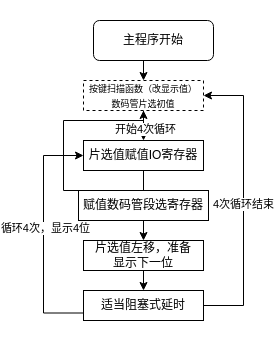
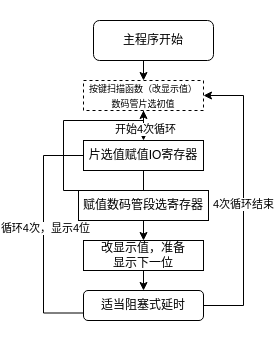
  <mxCell id="0" />
  <mxCell id="1" parent="0" />
  <mxCell id="2" style="edgeStyle=orthogonalEdgeStyle;rounded=0;orthogonalLoop=1;jettySize=auto;html=1;exitX=0.5;exitY=1;exitDx=0;exitDy=0;entryX=0.5;entryY=0;entryDx=0;entryDy=0;" parent="1" source="3" target="6" edge="1"><mxGeometry relative="1" as="geometry" /></mxCell>
  <mxCell id="3" value="主程序开始" style="rounded=1;whiteSpace=wrap;html=1;fontSize=12;glass=0;strokeWidth=1;shadow=0;" parent="1" vertex="1"><mxGeometry x="70" y="20" width="120" height="40" as="geometry" /></mxCell>
  <mxCell id="4" style="edgeStyle=orthogonalEdgeStyle;rounded=0;orthogonalLoop=1;jettySize=auto;html=1;exitX=0.5;exitY=1;exitDx=0;exitDy=0;entryX=0.5;entryY=0;entryDx=0;entryDy=0;" parent="1" source="6" edge="1"><mxGeometry relative="1" as="geometry"><mxPoint x="120" y="140" as="targetPoint" /></mxGeometry></mxCell>
  <mxCell id="5" value="开始4次循环" style="edgeLabel;html=1;align=center;verticalAlign=middle;resizable=0;points=[];" parent="4" vertex="1" connectable="0"><mxGeometry x="0.181" y="1" relative="1" as="geometry"><mxPoint as="offset" /></mxGeometry></mxCell>
  <mxCell id="6" value="&lt;font style=&quot;font-size: 9px;&quot;&gt;按键扫描函数（改显示值）&lt;/font&gt;&lt;div&gt;&lt;font style=&quot;font-size: 9px;&quot;&gt;数码管片选初值&lt;/font&gt;&lt;/div&gt;" style="rounded=0;whiteSpace=wrap;html=1;dashed=1;" parent="1" vertex="1"><mxGeometry x="60" y="80" width="120" height="30" as="geometry" /></mxCell>
  <mxCell id="7" style="edgeStyle=orthogonalEdgeStyle;rounded=0;orthogonalLoop=1;jettySize=auto;html=1;exitX=0.5;exitY=1;exitDx=0;exitDy=0;" parent="1" source="8" target="6" edge="1"><mxGeometry relative="1" as="geometry" /></mxCell>
  <mxCell id="8" value="片选值赋值IO寄存器" style="rounded=0;whiteSpace=wrap;html=1;" parent="1" vertex="1"><mxGeometry x="60" y="140" width="120" height="30" as="geometry" /></mxCell>
  <mxCell id="9" style="edgeStyle=orthogonalEdgeStyle;rounded=0;orthogonalLoop=1;jettySize=auto;html=1;exitX=0.5;exitY=1;exitDx=0;exitDy=0;entryX=0.5;entryY=0;entryDx=0;entryDy=0;" parent="1" source="10" target="12" edge="1"><mxGeometry relative="1" as="geometry" /></mxCell>
  <mxCell id="10" value="赋值数码管段选寄存器" style="rounded=0;whiteSpace=wrap;html=1;" parent="1" vertex="1"><mxGeometry x="55" y="190" width="130" height="30" as="geometry" /></mxCell>
  <mxCell id="11" style="edgeStyle=orthogonalEdgeStyle;rounded=0;orthogonalLoop=1;jettySize=auto;html=1;exitX=0.5;exitY=1;exitDx=0;exitDy=0;entryX=0.5;entryY=0;entryDx=0;entryDy=0;" parent="1" source="12" target="17" edge="1"><mxGeometry relative="1" as="geometry" /></mxCell>
- <mxCell id="12" value="片选值左移，准备&lt;div&gt;显示下一位&lt;/div&gt;" style="rounded=0;whiteSpace=wrap;html=1;" parent="1" vertex="1"><mxGeometry x="60" y="240" width="120" height="30" as="geometry" /></mxCell>
- <mxCell id="13" style="edgeStyle=orthogonalEdgeStyle;rounded=0;orthogonalLoop=1;jettySize=auto;html=1;exitX=0;exitY=0.75;exitDx=0;exitDy=0;entryX=0;entryY=0.5;entryDx=0;entryDy=0;" parent="1" source="17" target="8" edge="1"><mxGeometry relative="1" as="geometry"><Array as="points"><mxPoint x="20" y="312" /><mxPoint x="20" y="155" /></Array></mxGeometry></mxCell>
+ <mxCell id="12" value="改显示值，准备&lt;div&gt;显示下一位&lt;/div&gt;" style="rounded=0;whiteSpace=wrap;html=1;" parent="1" vertex="1"><mxGeometry x="60" y="240" width="120" height="30" as="geometry" /></mxCell>
+ <mxCell id="13" style="edgeStyle=orthogonalEdgeStyle;rounded=0;orthogonalLoop=1;jettySize=auto;html=1;exitX=0;exitY=0.75;exitDx=0;exitDy=0;entryX=0;entryY=0.5;entryDx=0;entryDy=0;endArrow=none;" parent="1" source="17" target="8" edge="1"><mxGeometry relative="1" as="geometry"><Array as="points"><mxPoint x="20" y="312" /><mxPoint x="20" y="155" /></Array></mxGeometry></mxCell>
  <mxCell id="14" value="循环4次，显示4位" style="edgeLabel;html=1;align=center;verticalAlign=middle;resizable=0;points=[];" parent="13" vertex="1" connectable="0"><mxGeometry x="0.052" y="-1" relative="1" as="geometry"><mxPoint as="offset" /></mxGeometry></mxCell>
  <mxCell id="15" style="edgeStyle=orthogonalEdgeStyle;rounded=0;orthogonalLoop=1;jettySize=auto;html=1;exitX=1;exitY=0.5;exitDx=0;exitDy=0;entryX=1;entryY=0.5;entryDx=0;entryDy=0;" parent="1" source="17" target="6" edge="1"><mxGeometry relative="1" as="geometry"><Array as="points"><mxPoint x="220" y="305" /><mxPoint x="220" y="95" /></Array></mxGeometry></mxCell>
  <mxCell id="16" value="4次循环结束" style="edgeLabel;html=1;align=center;verticalAlign=middle;resizable=0;points=[];" parent="15" vertex="1" connectable="0"><mxGeometry x="-0.02" y="1" relative="1" as="geometry"><mxPoint as="offset" /></mxGeometry></mxCell>
- <mxCell id="17" value="适当阻塞式延时" style="rounded=0;whiteSpace=wrap;html=1;" parent="1" vertex="1"><mxGeometry x="60" y="290" width="120" height="30" as="geometry" /></mxCell>
+ <mxCell id="17" value="适当阻塞式延时" style="whiteSpace=wrap;html=1;rounded=1;" parent="1" vertex="1"><mxGeometry x="60" y="290" width="120" height="30" as="geometry" /></mxCell>
